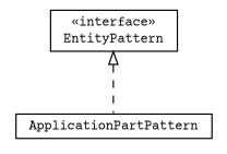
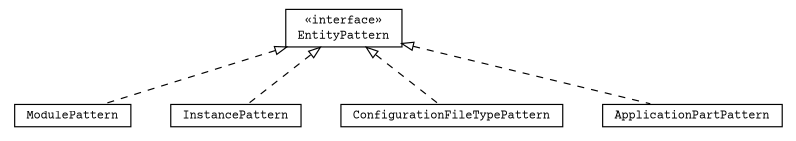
  digraph {
    fontname="Courier Prime"
    nodesep=0.25
    ranksep=0.5
    node [fontcolor=black fontname="Courier Prime" fontsize=10.0 shape=plaintext]
    edge [arrowtail=empty dir=back fontname="Courier Prime" fontsize=10 headport=p labelfontname=Helvetica labelfontsize=10 style=dashed tailport=p]
+   n1 [label=<<table title="org.universAAL.middleware.interfaces.configuration.configurationEditionTypes.pattern.ModulePattern" border="0" cellborder="1" cellspacing="0" cellpadding="2" port="p" href="./ModulePattern.html"> 		<tr><td><table border="0" cellspacing="0" cellpadding="1"> <tr><td align="center" balign="center"> ModulePattern </td></tr> 		</table></td></tr> 		</table>>]
+   n2 [label=<<table title="org.universAAL.middleware.interfaces.configuration.configurationEditionTypes.pattern.InstancePattern" border="0" cellborder="1" cellspacing="0" cellpadding="2" port="p" href="./InstancePattern.html"> 		<tr><td><table border="0" cellspacing="0" cellpadding="1"> <tr><td align="center" balign="center"> InstancePattern </td></tr> 		</table></td></tr> 		</table>>]
+   n3 [label=<<table title="org.universAAL.middleware.interfaces.configuration.configurationEditionTypes.pattern.ConfigurationFileTypePattern" border="0" cellborder="1" cellspacing="0" cellpadding="2" port="p" href="./ConfigurationFileTypePattern.html"> 		<tr><td><table border="0" cellspacing="0" cellpadding="1"> <tr><td align="center" balign="center"> ConfigurationFileTypePattern </td></tr> 		</table></td></tr> 		</table>>]
    n4 [label=<<table title="org.universAAL.middleware.interfaces.configuration.configurationEditionTypes.pattern.ApplicationPartPattern" border="0" cellborder="1" cellspacing="0" cellpadding="2" port="p" href="./ApplicationPartPattern.html"> 		<tr><td><table border="0" cellspacing="0" cellpadding="1"> <tr><td align="center" balign="center"> ApplicationPartPattern </td></tr> 		</table></td></tr> 		</table>>]
    n5 [label=<<table title="org.universAAL.middleware.interfaces.configuration.configurationEditionTypes.pattern.EntityPattern" border="0" cellborder="1" cellspacing="0" cellpadding="2" port="p" href="./EntityPattern.html"> 		<tr><td><table border="0" cellspacing="0" cellpadding="1"> <tr><td align="center" balign="center"> &#171;interface&#187; </td></tr> <tr><td align="center" balign="center"> EntityPattern </td></tr> 		</table></td></tr> 		</table>>]
+   n5 -> n1
+   n5 -> n2
+   n5 -> n3
    n5 -> n4
  }
